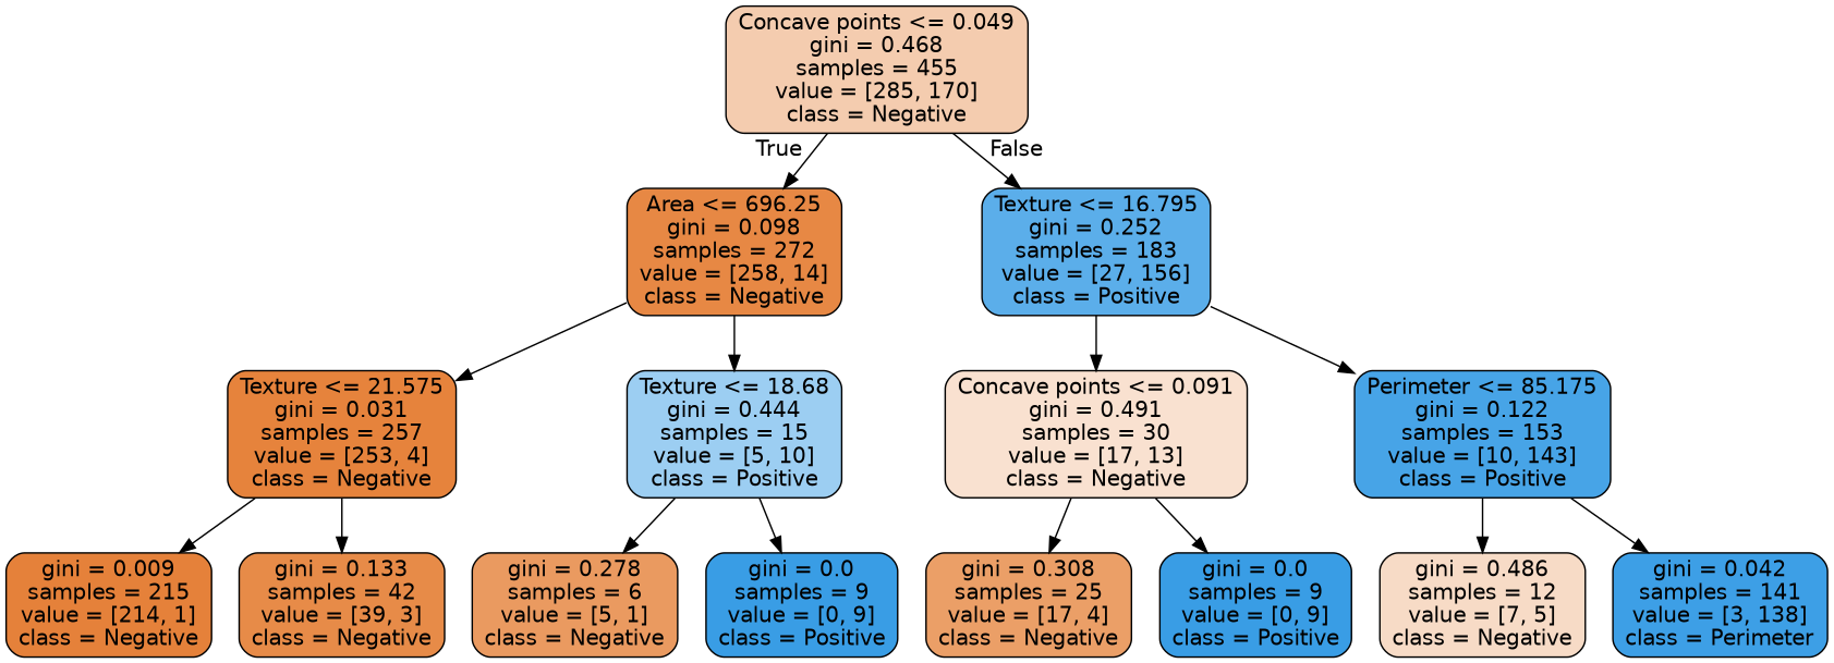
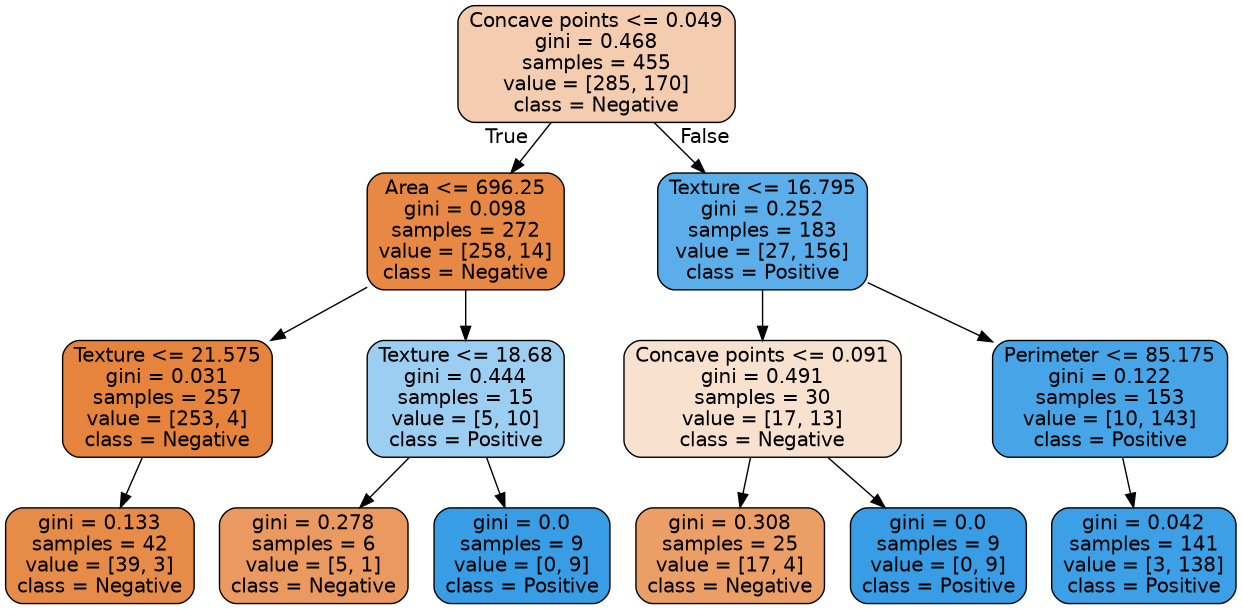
  digraph {
    fontname="DejaVu Sans"
    node [color=black fillcolor="#399de5ff" fontname="DejaVu Sans" shape=box style="filled, rounded"]
    edge [fontname="DejaVu Sans"]
    n1 [fillcolor="#e5813967" label="Concave points <= 0.049\ngini = 0.468\nsamples = 455\nvalue = [285, 170]\nclass = Negative"]
    n2 [fillcolor="#e58139f1" label="Area <= 696.25\ngini = 0.098\nsamples = 272\nvalue = [258, 14]\nclass = Negative"]
    n3 [fillcolor="#399de5d3" label="Texture <= 16.795\ngini = 0.252\nsamples = 183\nvalue = [27, 156]\nclass = Positive"]
    n4 [fillcolor="#e58139fb" label="Texture <= 21.575\ngini = 0.031\nsamples = 257\nvalue = [253, 4]\nclass = Negative"]
    n5 [fillcolor="#399de57f" label="Texture <= 18.68\ngini = 0.444\nsamples = 15\nvalue = [5, 10]\nclass = Positive"]
    n6 [fillcolor="#e581393c" label="Concave points <= 0.091\ngini = 0.491\nsamples = 30\nvalue = [17, 13]\nclass = Negative"]
    n7 [fillcolor="#399de5ed" label="Perimeter <= 85.175\ngini = 0.122\nsamples = 153\nvalue = [10, 143]\nclass = Positive"]
-   n8 [fillcolor="#e58139fe" label="gini = 0.009\nsamples = 215\nvalue = [214, 1]\nclass = Negative"]
    n9 [fillcolor="#e58139eb" label="gini = 0.133\nsamples = 42\nvalue = [39, 3]\nclass = Negative"]
    n10 [fillcolor="#e58139cc" label="gini = 0.278\nsamples = 6\nvalue = [5, 1]\nclass = Negative"]
    n11 [label="gini = 0.0\nsamples = 9\nvalue = [0, 9]\nclass = Positive"]
    n12 [fillcolor="#e58139c3" label="gini = 0.308\nsamples = 25\nvalue = [17, 4]\nclass = Negative"]
    n13 [label="gini = 0.0\nsamples = 9\nvalue = [0, 9]\nclass = Positive"]
-   n14 [fillcolor="#e5813949" label="gini = 0.486\nsamples = 12\nvalue = [7, 5]\nclass = Negative"]
-   n15 [fillcolor="#399de5f9" label="gini = 0.042\nsamples = 141\nvalue = [3, 138]\nclass = Perimeter"]
+   n15 [fillcolor="#399de5f9" label="gini = 0.042\nsamples = 141\nvalue = [3, 138]\nclass = Positive"]
    n1 -> n2 [headlabel=True labelangle=45 labeldistance=2.5]
    n1 -> n3 [headlabel=False labelangle=-45 labeldistance=2.5]
    n2 -> n4
    n2 -> n5
    n3 -> n6
    n3 -> n7
-   n4 -> n8
    n4 -> n9
    n5 -> n10
    n5 -> n11
    n6 -> n12
    n6 -> n13
-   n7 -> n14
    n7 -> n15
  }
